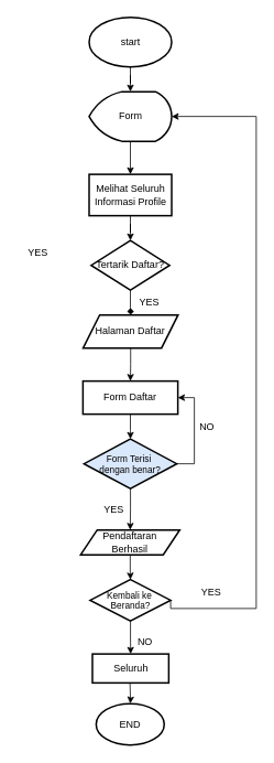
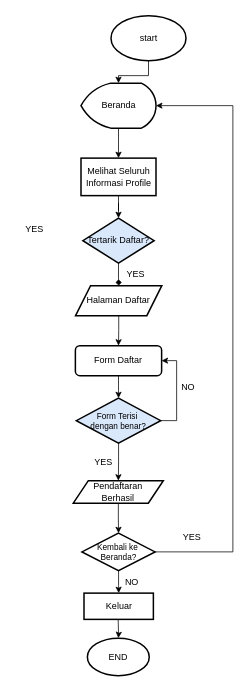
  <mxCell id="0" />
  <mxCell id="1" parent="0" />
  <mxCell id="2" value="" style="edgeStyle=orthogonalEdgeStyle;rounded=0;orthogonalLoop=1;jettySize=auto;html=1;" parent="1" source="3" target="5" edge="1"><mxGeometry relative="1" as="geometry" /></mxCell>
- <mxCell id="3" value="start" style="strokeWidth=2;html=1;shape=mxgraph.flowchart.start_1;whiteSpace=wrap;" parent="1" vertex="1"><mxGeometry x="107.5" y="20" width="100" height="60" as="geometry" /></mxCell>
+ <mxCell id="3" value="start" style="strokeWidth=2;html=1;shape=mxgraph.flowchart.start_1;whiteSpace=wrap;" parent="1" vertex="1"><mxGeometry x="147.5" y="20" width="100" height="60" as="geometry" /></mxCell>
  <mxCell id="4" value="" style="edgeStyle=orthogonalEdgeStyle;rounded=0;orthogonalLoop=1;jettySize=auto;html=1;" parent="1" source="5" target="7" edge="1"><mxGeometry relative="1" as="geometry" /></mxCell>
- <mxCell id="5" value="Form" style="strokeWidth=2;html=1;shape=mxgraph.flowchart.display;whiteSpace=wrap;" parent="1" vertex="1"><mxGeometry x="107.5" y="110" width="100" height="60" as="geometry" /></mxCell>
+ <mxCell id="5" value="Beranda" style="strokeWidth=2;html=1;shape=mxgraph.flowchart.display;whiteSpace=wrap;" parent="1" vertex="1"><mxGeometry x="107.5" y="110" width="100" height="60" as="geometry" /></mxCell>
  <mxCell id="6" value="" style="edgeStyle=orthogonalEdgeStyle;rounded=0;orthogonalLoop=1;jettySize=auto;html=1;" parent="1" source="7" target="9" edge="1"><mxGeometry relative="1" as="geometry" /></mxCell>
  <mxCell id="7" value="Melihat Seluruh&lt;div&gt;Informasi Profile&lt;/div&gt;" style="whiteSpace=wrap;html=1;strokeWidth=2;" parent="1" vertex="1"><mxGeometry x="107.5" y="210" width="100" height="50" as="geometry" /></mxCell>
  <mxCell id="8" value="" style="edgeStyle=orthogonalEdgeStyle;rounded=0;orthogonalLoop=1;jettySize=auto;html=1;endArrow=diamond;" parent="1" source="9" target="11" edge="1"><mxGeometry relative="1" as="geometry" /></mxCell>
- <mxCell id="9" value="Tertarik Daftar?" style="rhombus;whiteSpace=wrap;html=1;strokeWidth=2;" parent="1" vertex="1"><mxGeometry x="110" y="290" width="95" height="60" as="geometry" /></mxCell>
+ <mxCell id="9" value="Tertarik Daftar?" style="rhombus;whiteSpace=wrap;html=1;strokeWidth=2;fillColor=#dae8fc;" parent="1" vertex="1"><mxGeometry x="110" y="290" width="95" height="60" as="geometry" /></mxCell>
  <mxCell id="10" value="" style="edgeStyle=orthogonalEdgeStyle;rounded=0;orthogonalLoop=1;jettySize=auto;html=1;" parent="1" source="11" target="13" edge="1"><mxGeometry relative="1" as="geometry" /></mxCell>
  <mxCell id="11" value="Halaman Daftar" style="shape=parallelogram;perimeter=parallelogramPerimeter;whiteSpace=wrap;html=1;fixedSize=1;strokeWidth=2;" parent="1" vertex="1"><mxGeometry x="100.26" y="380" width="115" height="40" as="geometry" /></mxCell>
  <mxCell id="12" value="" style="edgeStyle=orthogonalEdgeStyle;rounded=0;orthogonalLoop=1;jettySize=auto;html=1;" parent="1" source="13" target="16" edge="1"><mxGeometry relative="1" as="geometry" /></mxCell>
- <mxCell id="13" value="Form Daftar" style="whiteSpace=wrap;html=1;strokeWidth=2;" parent="1" vertex="1"><mxGeometry x="100" y="460" width="115" height="40" as="geometry" /></mxCell>
+ <mxCell id="13" value="Form Daftar" style="whiteSpace=wrap;html=1;strokeWidth=2;rounded=1;" parent="1" vertex="1"><mxGeometry x="100" y="460" width="115" height="40" as="geometry" /></mxCell>
  <mxCell id="14" value="" style="edgeStyle=orthogonalEdgeStyle;rounded=0;orthogonalLoop=1;jettySize=auto;html=1;entryX=1;entryY=0.5;entryDx=0;entryDy=0;" parent="1" source="16" target="13" edge="1"><mxGeometry relative="1" as="geometry"><mxPoint x="290" y="560" as="targetPoint" /><Array as="points"><mxPoint x="235" y="560" /><mxPoint x="235" y="480" /></Array></mxGeometry></mxCell>
  <mxCell id="15" value="" style="edgeStyle=orthogonalEdgeStyle;rounded=0;orthogonalLoop=1;jettySize=auto;html=1;" edge="1" parent="1" source="16" target="18"><mxGeometry relative="1" as="geometry" /></mxCell>
  <mxCell id="16" value="&lt;font style=&quot;font-size: 11px;&quot;&gt;Form Terisi&amp;nbsp;&lt;/font&gt;&lt;div style=&quot;font-size: 11px;&quot;&gt;&lt;font style=&quot;font-size: 11px;&quot;&gt;dengan benar?&lt;/font&gt;&lt;/div&gt;" style="rhombus;whiteSpace=wrap;html=1;strokeWidth=2;fillColor=#dae8fc;" parent="1" vertex="1"><mxGeometry x="101.25" y="530" width="112.5" height="60" as="geometry" /></mxCell>
  <mxCell id="17" value="" style="edgeStyle=orthogonalEdgeStyle;rounded=0;orthogonalLoop=1;jettySize=auto;html=1;" parent="1" source="18" target="23" edge="1"><mxGeometry relative="1" as="geometry" /></mxCell>
  <mxCell id="18" value="Pendaftaran&lt;div&gt;Berhasil&lt;/div&gt;" style="shape=parallelogram;perimeter=parallelogramPerimeter;whiteSpace=wrap;html=1;fixedSize=1;strokeWidth=2;" parent="1" vertex="1"><mxGeometry x="97.25" y="640" width="120" height="30" as="geometry" /></mxCell>
  <mxCell id="19" value="YES" style="text;html=1;align=center;verticalAlign=middle;resizable=0;points=[];autosize=1;strokeColor=none;fillColor=none;" parent="1" vertex="1"><mxGeometry x="111.5" y="600" width="50" height="30" as="geometry" /></mxCell>
  <mxCell id="20" value="NO" style="text;html=1;align=center;verticalAlign=middle;resizable=0;points=[];autosize=1;strokeColor=none;fillColor=none;" parent="1" vertex="1"><mxGeometry x="230" y="500" width="40" height="30" as="geometry" /></mxCell>
  <mxCell id="21" value="YES" style="text;html=1;align=center;verticalAlign=middle;resizable=0;points=[];autosize=1;strokeColor=none;fillColor=none;" parent="1" vertex="1"><mxGeometry x="155" y="350" width="50" height="30" as="geometry" /></mxCell>
  <mxCell id="22" value="" style="edgeStyle=orthogonalEdgeStyle;rounded=0;orthogonalLoop=1;jettySize=auto;html=1;" parent="1" source="23" target="25" edge="1"><mxGeometry relative="1" as="geometry" /></mxCell>
- <mxCell id="23" value="&lt;font style=&quot;font-size: 11px;&quot;&gt;Kembali ke&amp;nbsp;&lt;/font&gt;&lt;div style=&quot;font-size: 11px;&quot;&gt;&lt;font style=&quot;font-size: 11px;&quot;&gt;Beranda?&lt;/font&gt;&lt;/div&gt;" style="rhombus;whiteSpace=wrap;html=1;strokeWidth=2;" parent="1" vertex="1"><mxGeometry x="108.75" y="700" width="97.5" height="50" as="geometry" /></mxCell>
+ <mxCell id="23" value="&lt;font style=&quot;font-size: 11px;&quot;&gt;Kembali ke&amp;nbsp;&lt;/font&gt;&lt;div style=&quot;font-size: 11px;&quot;&gt;&lt;font style=&quot;font-size: 11px;&quot;&gt;Beranda?&lt;/font&gt;&lt;/div&gt;" style="rhombus;whiteSpace=wrap;html=1;strokeWidth=2;" parent="1" vertex="1"><mxGeometry x="108.75" y="710" width="97.5" height="50" as="geometry" /></mxCell>
  <mxCell id="24" value="" style="edgeStyle=orthogonalEdgeStyle;rounded=0;orthogonalLoop=1;jettySize=auto;html=1;exitX=1;exitY=0.5;exitDx=0;exitDy=0;" parent="1" source="23" target="5" edge="1"><mxGeometry relative="1" as="geometry"><mxPoint x="241.5" y="745.07" as="sourcePoint" /><mxPoint x="250" y="140" as="targetPoint" /><Array as="points"><mxPoint x="310" y="735" /><mxPoint x="310" y="140" /></Array></mxGeometry></mxCell>
- <mxCell id="25" value="Seluruh" style="whiteSpace=wrap;html=1;strokeWidth=2;" parent="1" vertex="1"><mxGeometry x="111.5" y="790" width="92.5" height="35" as="geometry" /></mxCell>
+ <mxCell id="25" value="Keluar" style="whiteSpace=wrap;html=1;strokeWidth=2;" parent="1" vertex="1"><mxGeometry x="111.5" y="790" width="92.5" height="35" as="geometry" /></mxCell>
  <mxCell id="26" value="YES" style="text;html=1;align=center;verticalAlign=middle;resizable=0;points=[];autosize=1;strokeColor=none;fillColor=none;" parent="1" vertex="1"><mxGeometry x="20" y="290" width="50" height="30" as="geometry" /></mxCell>
  <mxCell id="27" value="END" style="strokeWidth=2;html=1;shape=mxgraph.flowchart.start_1;whiteSpace=wrap;" parent="1" vertex="1"><mxGeometry x="116" y="850" width="82.5" height="50" as="geometry" /></mxCell>
  <mxCell id="28" value="" style="edgeStyle=orthogonalEdgeStyle;rounded=0;orthogonalLoop=1;jettySize=auto;html=1;" parent="1" target="27" edge="1"><mxGeometry relative="1" as="geometry"><mxPoint x="157.05" y="825" as="sourcePoint" /><mxPoint x="157.05" y="855" as="targetPoint" /></mxGeometry></mxCell>
  <mxCell id="29" value="YES" style="text;html=1;align=center;verticalAlign=middle;resizable=0;points=[];autosize=1;strokeColor=none;fillColor=none;" vertex="1" parent="1"><mxGeometry x="230" y="700" width="50" height="30" as="geometry" /></mxCell>
  <mxCell id="30" value="NO" style="text;html=1;align=center;verticalAlign=middle;resizable=0;points=[];autosize=1;strokeColor=none;fillColor=none;" vertex="1" parent="1"><mxGeometry x="155" y="760" width="40" height="30" as="geometry" /></mxCell>
